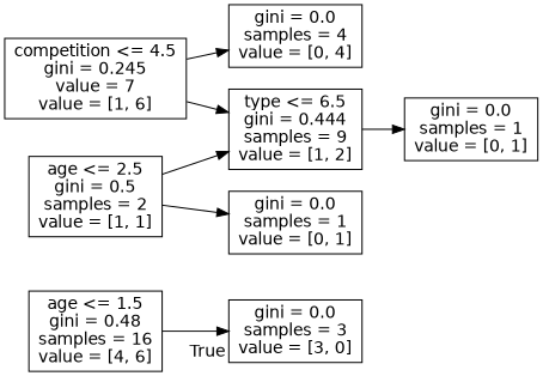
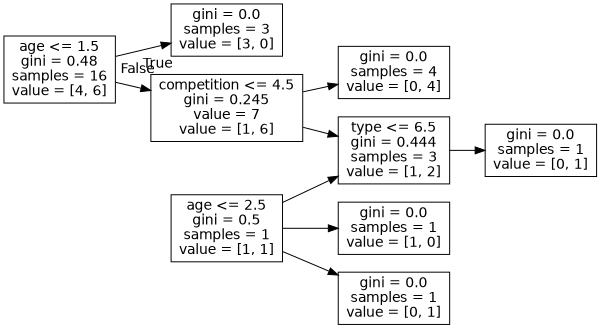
  digraph {
    fontname="DejaVu Sans"
    rankdir=LR
    node [fontname="DejaVu Sans" shape=box]
    edge [fontname="DejaVu Sans"]
    n1 [label="age <= 1.5\ngini = 0.48\nsamples = 16\nvalue = [4, 6]"]
    n2 [label="gini = 0.0\nsamples = 3\nvalue = [3, 0]"]
    n3 [label="competition <= 4.5\ngini = 0.245\nvalue = 7\nvalue = [1, 6]"]
-   n4 [label="type <= 6.5\ngini = 0.444\nsamples = 9\nvalue = [1, 2]"]
+   n4 [label="type <= 6.5\ngini = 0.444\nsamples = 3\nvalue = [1, 2]"]
    n5 [label="gini = 0.0\nsamples = 4\nvalue = [0, 4]"]
    n6 [label="gini = 0.0\nsamples = 1\nvalue = [0, 1]"]
-   n7 [label="age <= 2.5\ngini = 0.5\nsamples = 2\nvalue = [1, 1]"]
+   n7 [label="age <= 2.5\ngini = 0.5\nsamples = 1\nvalue = [1, 1]"]
+   n8 [label="gini = 0.0\nsamples = 1\nvalue = [1, 0]"]
    n9 [label="gini = 0.0\nsamples = 1\nvalue = [0, 1]"]
    n1 -> n2 [headlabel=True labelangle=45 labeldistance=2.5]
+   n1 -> n3 [headlabel=False labelangle=-45 labeldistance=2.5]
    n3 -> n4
    n3 -> n5
    n4 -> n6
    n7 -> n4
+   n7 -> n8
    n7 -> n9
  }
